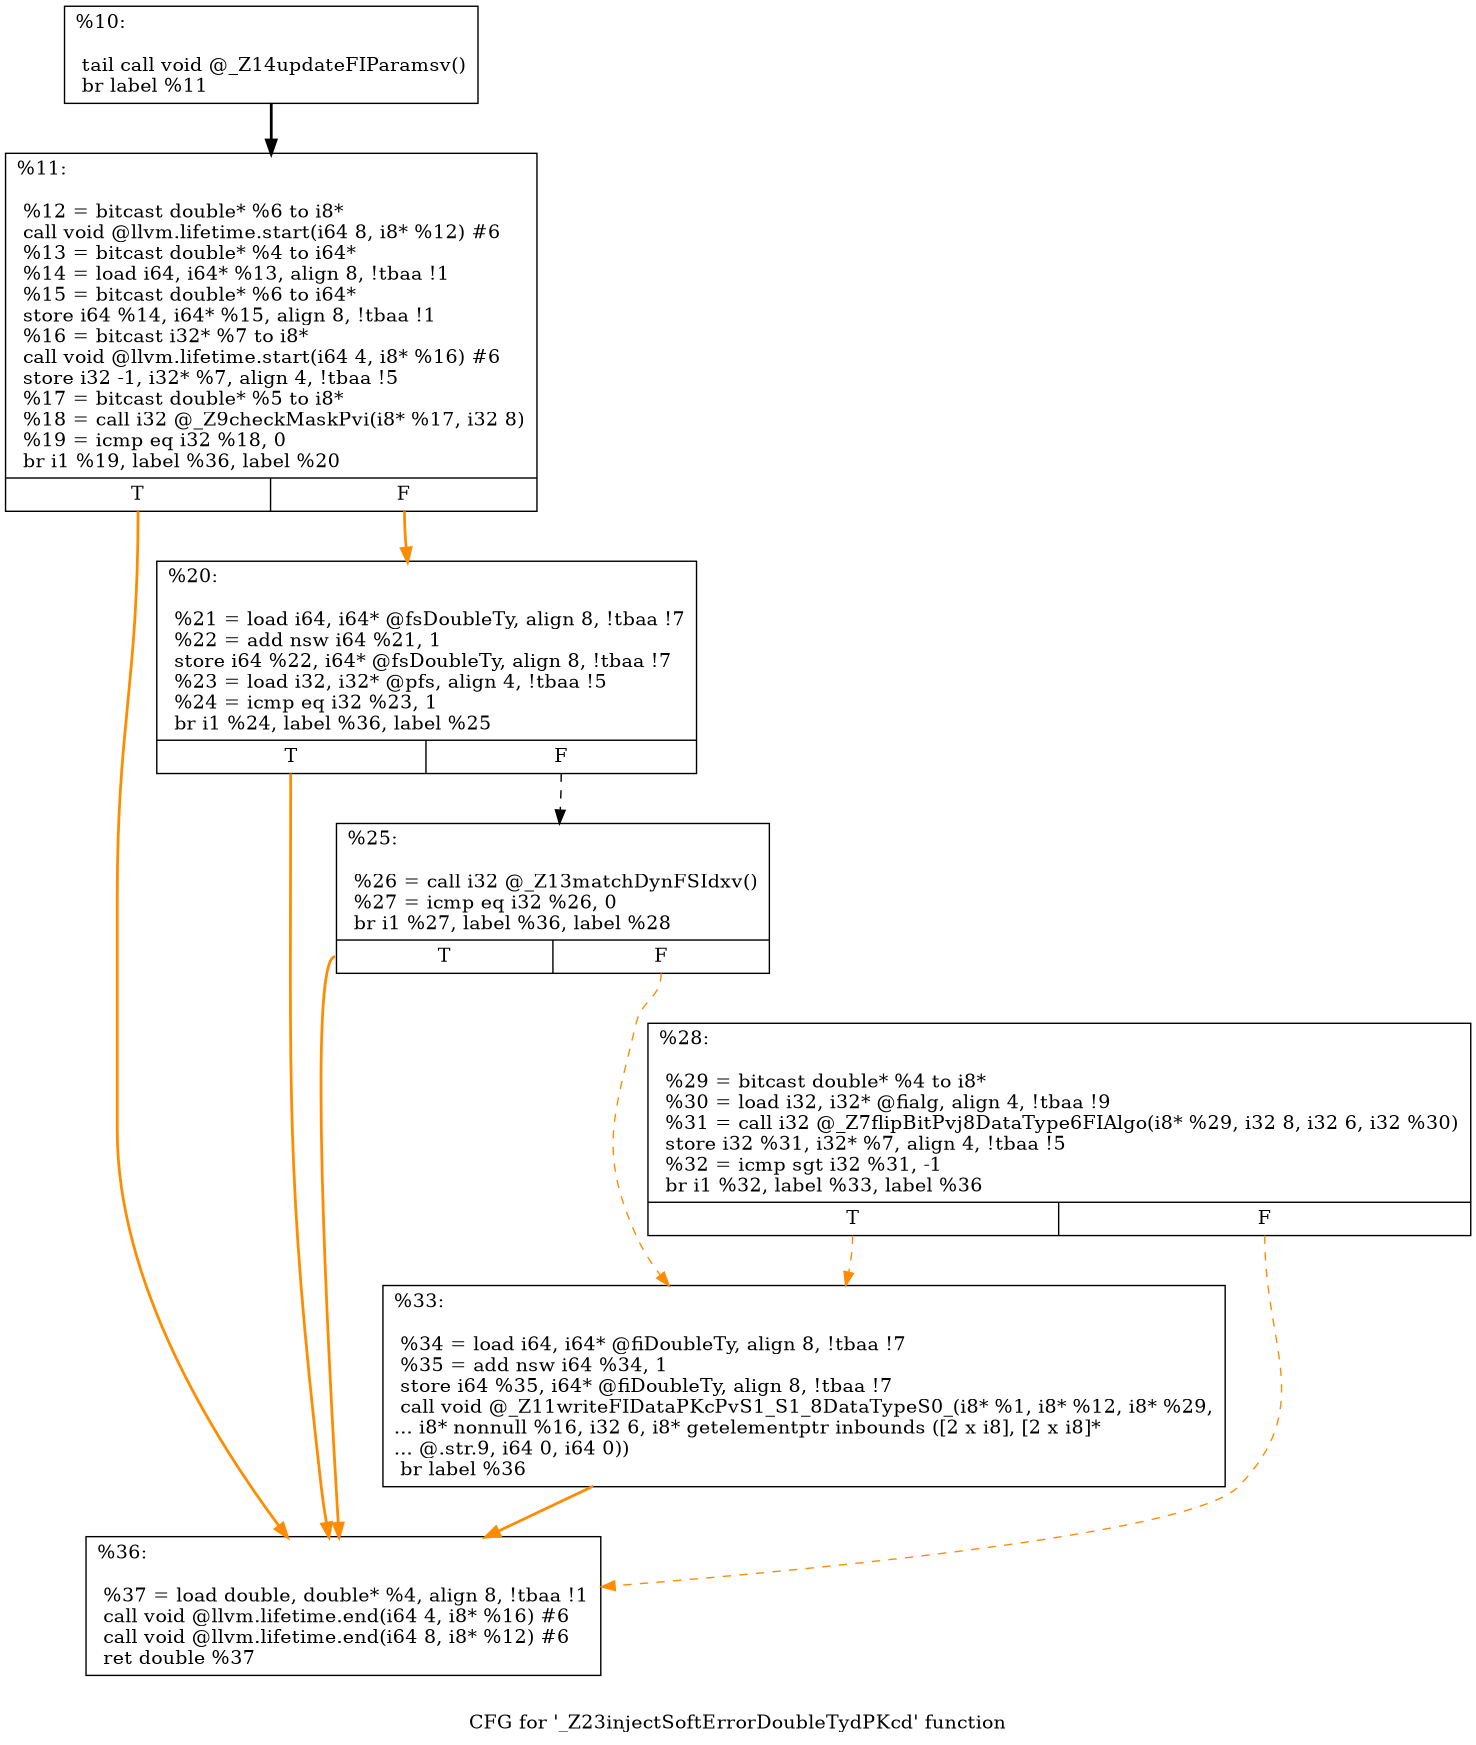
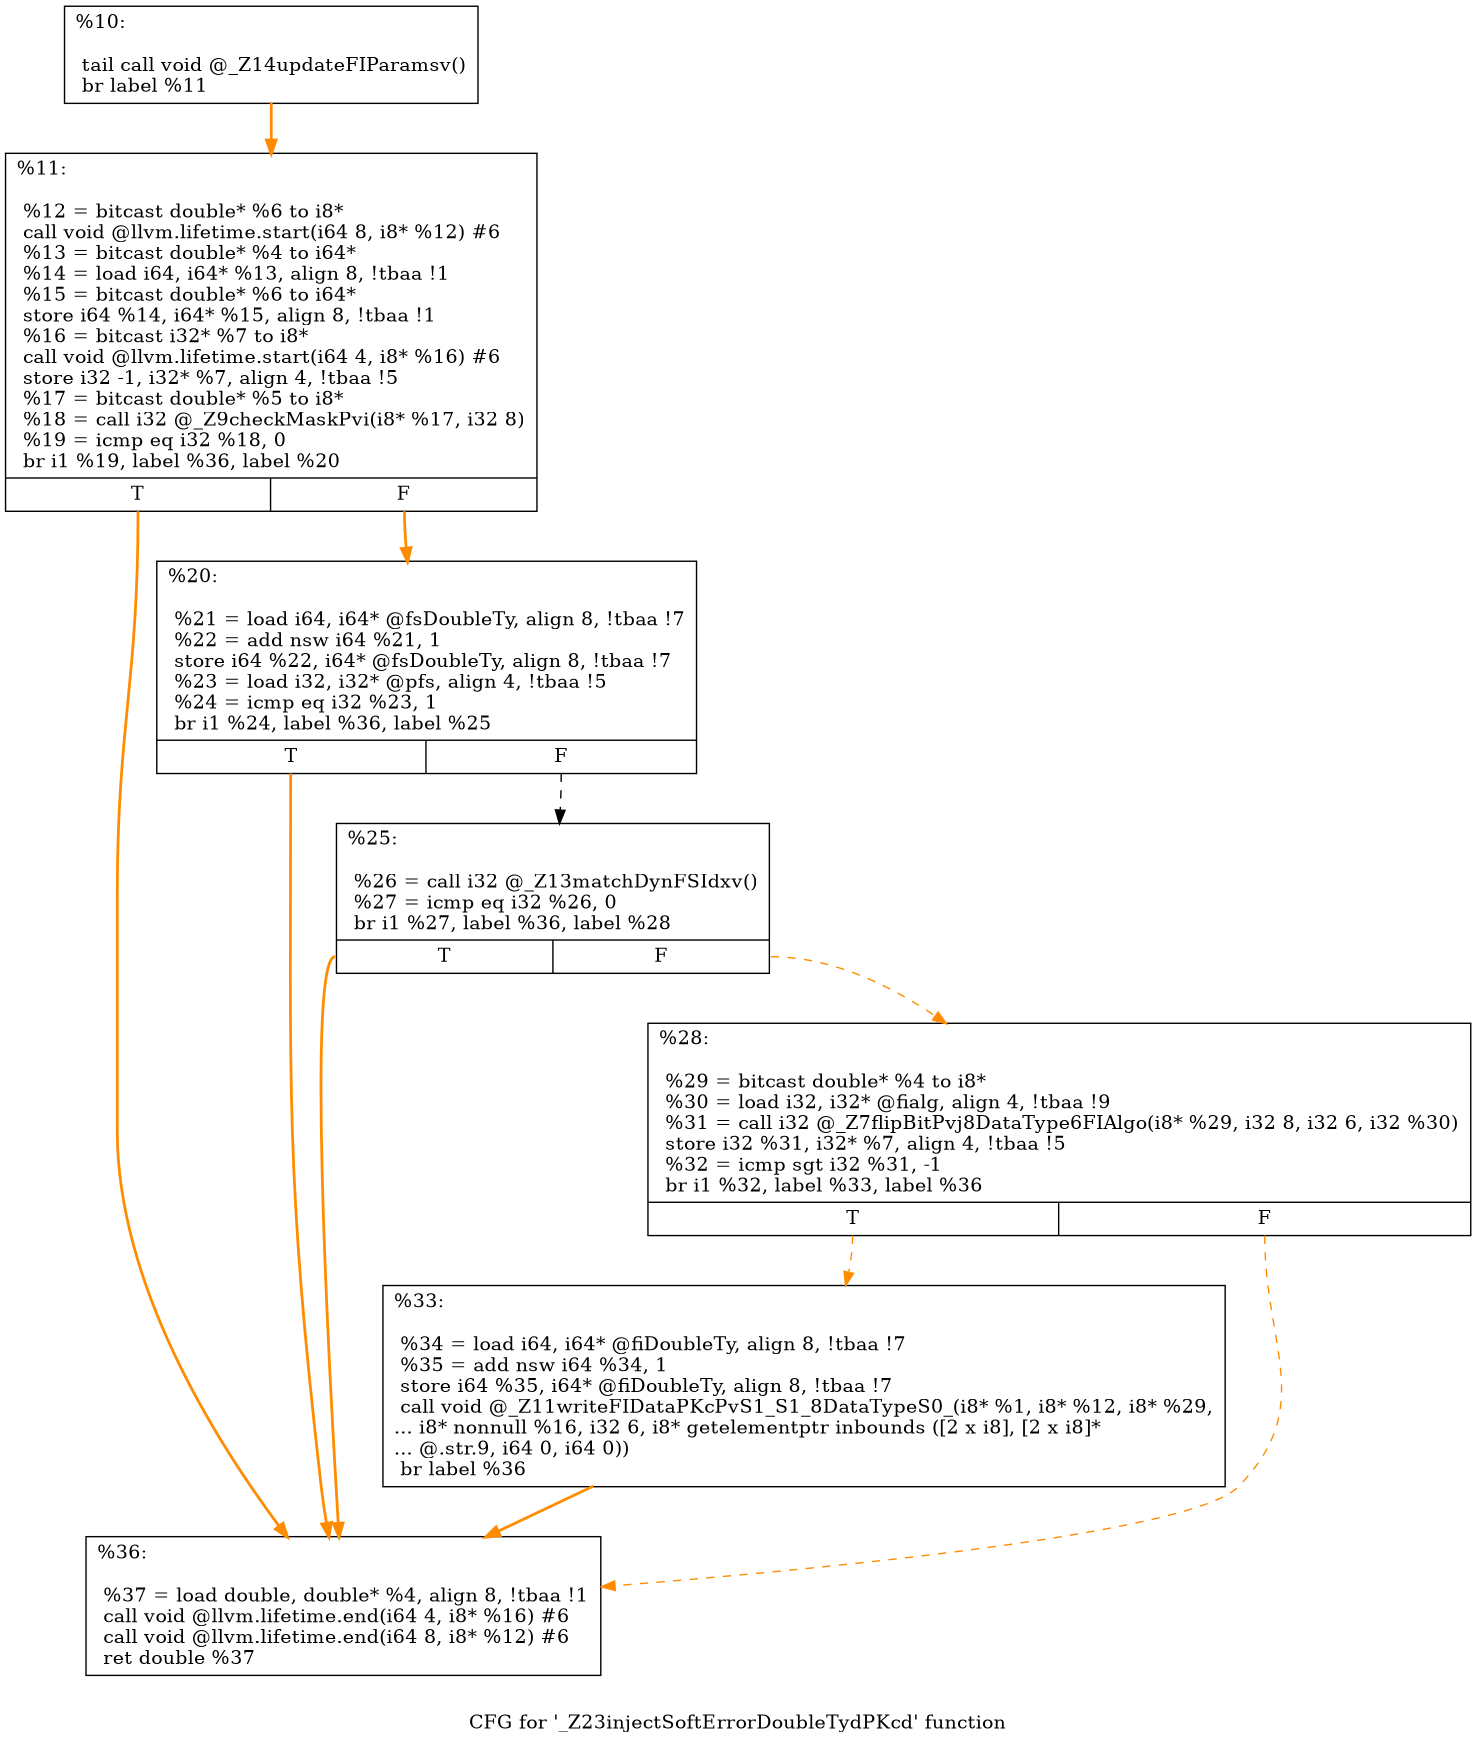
  digraph {
    label="CFG for '_Z23injectSoftErrorDoubleTydPKcd' function"
    node [shape=record]
    edge [color=darkorange style=bold tailport=s0]
    n1 [label="{%10:\l\l  tail call void @_Z14updateFIParamsv()\l  br label %11\l}"]
    n2 [label="{%11:\l\l  %12 = bitcast double* %6 to i8*\l  call void @llvm.lifetime.start(i64 8, i8* %12) #6\l  %13 = bitcast double* %4 to i64*\l  %14 = load i64, i64* %13, align 8, !tbaa !1\l  %15 = bitcast double* %6 to i64*\l  store i64 %14, i64* %15, align 8, !tbaa !1\l  %16 = bitcast i32* %7 to i8*\l  call void @llvm.lifetime.start(i64 4, i8* %16) #6\l  store i32 -1, i32* %7, align 4, !tbaa !5\l  %17 = bitcast double* %5 to i8*\l  %18 = call i32 @_Z9checkMaskPvi(i8* %17, i32 8)\l  %19 = icmp eq i32 %18, 0\l  br i1 %19, label %36, label %20\l|{<s0>T|<s1>F}}"]
    n3 [label="{%36:\l\l  %37 = load double, double* %4, align 8, !tbaa !1\l  call void @llvm.lifetime.end(i64 4, i8* %16) #6\l  call void @llvm.lifetime.end(i64 8, i8* %12) #6\l  ret double %37\l}"]
    n4 [label="{%20:\l\l  %21 = load i64, i64* @fsDoubleTy, align 8, !tbaa !7\l  %22 = add nsw i64 %21, 1\l  store i64 %22, i64* @fsDoubleTy, align 8, !tbaa !7\l  %23 = load i32, i32* @pfs, align 4, !tbaa !5\l  %24 = icmp eq i32 %23, 1\l  br i1 %24, label %36, label %25\l|{<s0>T|<s1>F}}"]
    n5 [label="{%25:\l\l  %26 = call i32 @_Z13matchDynFSIdxv()\l  %27 = icmp eq i32 %26, 0\l  br i1 %27, label %36, label %28\l|{<s0>T|<s1>F}}"]
    n6 [label="{%28:\l\l  %29 = bitcast double* %4 to i8*\l  %30 = load i32, i32* @fialg, align 4, !tbaa !9\l  %31 = call i32 @_Z7flipBitPvj8DataType6FIAlgo(i8* %29, i32 8, i32 6, i32 %30)\l  store i32 %31, i32* %7, align 4, !tbaa !5\l  %32 = icmp sgt i32 %31, -1\l  br i1 %32, label %33, label %36\l|{<s0>T|<s1>F}}"]
    n7 [label="{%33:\l\l  %34 = load i64, i64* @fiDoubleTy, align 8, !tbaa !7\l  %35 = add nsw i64 %34, 1\l  store i64 %35, i64* @fiDoubleTy, align 8, !tbaa !7\l  call void @_Z11writeFIDataPKcPvS1_S1_8DataTypeS0_(i8* %1, i8* %12, i8* %29,\l... i8* nonnull %16, i32 6, i8* getelementptr inbounds ([2 x i8], [2 x i8]*\l... @.str.9, i64 0, i64 0))\l  br label %36\l}"]
-   n1 -> n2 [color=black]
+   n1 -> n2
    n2 -> n3
    n2 -> n4 [tailport=s1]
    n4 -> n3
    n4 -> n5 [color=black style=dashed tailport=s1]
    n5 -> n3
-   n5 -> n7 [style=dashed tailport=s1]
+   n5 -> n6 [style=dashed tailport=s1]
    n6 -> n3 [style=dashed tailport=s1]
    n6 -> n7 [style=dashed]
    n7 -> n3
  }
